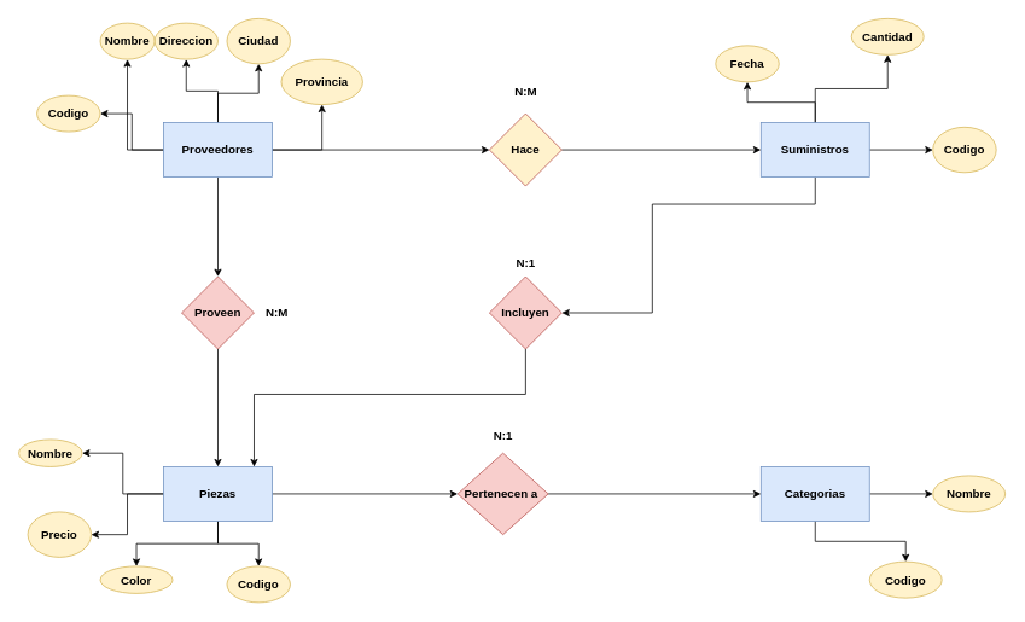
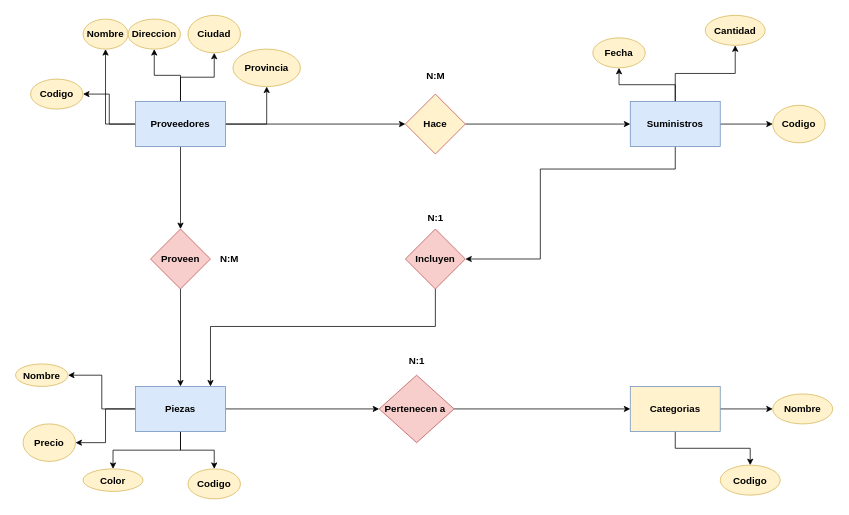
  <mxCell id="0" />
  <mxCell id="1" parent="0" />
  <mxCell id="2" value="" style="edgeStyle=orthogonalEdgeStyle;rounded=0;orthogonalLoop=1;jettySize=auto;html=1;fontSize=13;fontStyle=1" edge="1" parent="1" source="9" target="29"><mxGeometry relative="1" as="geometry" /></mxCell>
  <mxCell id="3" value="" style="edgeStyle=orthogonalEdgeStyle;rounded=0;orthogonalLoop=1;jettySize=auto;html=1;fontSize=13;fontStyle=1" edge="1" parent="1" source="9" target="28"><mxGeometry relative="1" as="geometry" /></mxCell>
  <mxCell id="4" value="" style="edgeStyle=orthogonalEdgeStyle;rounded=0;orthogonalLoop=1;jettySize=auto;html=1;fontSize=13;fontStyle=1" edge="1" parent="1" source="9" target="27"><mxGeometry relative="1" as="geometry" /></mxCell>
  <mxCell id="5" value="" style="edgeStyle=orthogonalEdgeStyle;rounded=0;orthogonalLoop=1;jettySize=auto;html=1;fontSize=13;fontStyle=1" edge="1" parent="1" source="9" target="26"><mxGeometry relative="1" as="geometry" /></mxCell>
  <mxCell id="6" value="" style="edgeStyle=orthogonalEdgeStyle;rounded=0;orthogonalLoop=1;jettySize=auto;html=1;fontSize=13;fontStyle=1" edge="1" parent="1" source="9" target="25"><mxGeometry relative="1" as="geometry" /></mxCell>
  <mxCell id="7" value="" style="edgeStyle=orthogonalEdgeStyle;rounded=0;orthogonalLoop=1;jettySize=auto;html=1;fontSize=13;fontStyle=1" edge="1" parent="1" source="9" target="39"><mxGeometry relative="1" as="geometry" /></mxCell>
  <mxCell id="8" value="" style="edgeStyle=orthogonalEdgeStyle;rounded=0;orthogonalLoop=1;jettySize=auto;html=1;fontSize=13;fontStyle=1" edge="1" parent="1" source="9" target="42"><mxGeometry relative="1" as="geometry" /></mxCell>
  <mxCell id="9" value="Proveedores" style="rounded=0;whiteSpace=wrap;html=1;fontSize=13;fontStyle=1;fillColor=#dae8fc;strokeColor=#6c8ebf;" vertex="1" parent="1"><mxGeometry x="180" y="135" width="120" height="60" as="geometry" /></mxCell>
  <mxCell id="10" value="" style="edgeStyle=orthogonalEdgeStyle;rounded=0;orthogonalLoop=1;jettySize=auto;html=1;fontSize=13;fontStyle=1" edge="1" parent="1" source="15" target="31"><mxGeometry relative="1" as="geometry" /></mxCell>
  <mxCell id="11" value="" style="edgeStyle=orthogonalEdgeStyle;rounded=0;orthogonalLoop=1;jettySize=auto;html=1;fontSize=13;fontStyle=1" edge="1" parent="1" source="15" target="30"><mxGeometry relative="1" as="geometry" /></mxCell>
  <mxCell id="12" value="" style="edgeStyle=orthogonalEdgeStyle;rounded=0;orthogonalLoop=1;jettySize=auto;html=1;fontSize=13;fontStyle=1" edge="1" parent="1" source="15" target="32"><mxGeometry relative="1" as="geometry" /></mxCell>
  <mxCell id="13" value="" style="edgeStyle=orthogonalEdgeStyle;rounded=0;orthogonalLoop=1;jettySize=auto;html=1;fontSize=13;fontStyle=1" edge="1" parent="1" source="15" target="33"><mxGeometry relative="1" as="geometry" /></mxCell>
  <mxCell id="14" value="" style="edgeStyle=orthogonalEdgeStyle;rounded=0;orthogonalLoop=1;jettySize=auto;html=1;fontSize=13;fontStyle=1" edge="1" parent="1" source="15" target="45"><mxGeometry relative="1" as="geometry" /></mxCell>
  <mxCell id="15" value="Piezas" style="rounded=0;whiteSpace=wrap;html=1;fontSize=13;fontStyle=1;fillColor=#dae8fc;strokeColor=#6c8ebf;" vertex="1" parent="1"><mxGeometry x="180" y="515" width="120" height="60" as="geometry" /></mxCell>
  <mxCell id="16" value="" style="edgeStyle=orthogonalEdgeStyle;rounded=0;orthogonalLoop=1;jettySize=auto;html=1;fontSize=13;fontStyle=1" edge="1" parent="1" source="20" target="34"><mxGeometry relative="1" as="geometry" /></mxCell>
  <mxCell id="17" value="" style="edgeStyle=orthogonalEdgeStyle;rounded=0;orthogonalLoop=1;jettySize=auto;html=1;fontSize=13;fontStyle=1" edge="1" parent="1" source="20" target="35"><mxGeometry relative="1" as="geometry" /></mxCell>
  <mxCell id="18" value="" style="edgeStyle=orthogonalEdgeStyle;rounded=0;orthogonalLoop=1;jettySize=auto;html=1;fontSize=13;fontStyle=1" edge="1" parent="1" source="20" target="36"><mxGeometry relative="1" as="geometry" /></mxCell>
  <mxCell id="19" value="" style="edgeStyle=orthogonalEdgeStyle;rounded=0;orthogonalLoop=1;jettySize=auto;html=1;fontSize=13;fontStyle=1" edge="1" parent="1" source="20" target="48"><mxGeometry relative="1" as="geometry"><Array as="points"><mxPoint x="900" y="225" /><mxPoint x="720" y="225" /><mxPoint x="720" y="345" /></Array></mxGeometry></mxCell>
  <mxCell id="20" value="Suministros" style="rounded=0;whiteSpace=wrap;html=1;fontSize=13;fontStyle=1;fillColor=#dae8fc;strokeColor=#6c8ebf;" vertex="1" parent="1"><mxGeometry x="840" y="135" width="120" height="60" as="geometry" /></mxCell>
  <mxCell id="21" value="" style="edgeStyle=orthogonalEdgeStyle;rounded=0;orthogonalLoop=1;jettySize=auto;html=1;fontSize=13;fontStyle=1" edge="1" parent="1" source="23" target="24"><mxGeometry relative="1" as="geometry" /></mxCell>
  <mxCell id="22" value="" style="edgeStyle=orthogonalEdgeStyle;rounded=0;orthogonalLoop=1;jettySize=auto;html=1;fontSize=13;fontStyle=1" edge="1" parent="1" source="23" target="37"><mxGeometry relative="1" as="geometry" /></mxCell>
- <mxCell id="23" value="Categorias" style="rounded=0;whiteSpace=wrap;html=1;fontSize=13;fontStyle=1;fillColor=#dae8fc;strokeColor=#6c8ebf;" vertex="1" parent="1"><mxGeometry x="840" y="515" width="120" height="60" as="geometry" /></mxCell>
+ <mxCell id="23" value="Categorias" style="rounded=0;whiteSpace=wrap;html=1;fontSize=13;fontStyle=1;fillColor=#fff2cc;strokeColor=#6c8ebf;" vertex="1" parent="1"><mxGeometry x="840" y="515" width="120" height="60" as="geometry" /></mxCell>
  <mxCell id="24" value="Codigo" style="ellipse;whiteSpace=wrap;html=1;fontSize=13;fontStyle=1;fillColor=#fff2cc;strokeColor=#d6b656;" vertex="1" parent="1"><mxGeometry x="960" y="620" width="80" height="40" as="geometry" /></mxCell>
  <mxCell id="25" value="Provincia" style="ellipse;whiteSpace=wrap;html=1;fontSize=13;fontStyle=1;fillColor=#fff2cc;strokeColor=#d6b656;" vertex="1" parent="1"><mxGeometry x="310" y="65" width="90" height="50" as="geometry" /></mxCell>
  <mxCell id="26" value="Ciudad" style="ellipse;whiteSpace=wrap;html=1;fontSize=13;fontStyle=1;fillColor=#fff2cc;strokeColor=#d6b656;" vertex="1" parent="1"><mxGeometry x="250" y="20" width="70" height="50" as="geometry" /></mxCell>
  <mxCell id="27" value="Direccion" style="ellipse;whiteSpace=wrap;html=1;fontSize=13;fontStyle=1;fillColor=#fff2cc;strokeColor=#d6b656;" vertex="1" parent="1"><mxGeometry x="170" y="25" width="70" height="40" as="geometry" /></mxCell>
  <mxCell id="28" value="Nombre" style="ellipse;whiteSpace=wrap;html=1;fontSize=13;fontStyle=1;fillColor=#fff2cc;strokeColor=#d6b656;" vertex="1" parent="1"><mxGeometry x="110" y="25" width="60" height="40" as="geometry" /></mxCell>
  <mxCell id="29" value="Codigo" style="ellipse;whiteSpace=wrap;html=1;fontSize=13;fontStyle=1;fillColor=#fff2cc;strokeColor=#d6b656;" vertex="1" parent="1"><mxGeometry x="40" y="105" width="70" height="40" as="geometry" /></mxCell>
  <mxCell id="30" value="Precio" style="ellipse;whiteSpace=wrap;html=1;fontSize=13;fontStyle=1;fillColor=#fff2cc;strokeColor=#d6b656;" vertex="1" parent="1"><mxGeometry x="30" y="565" width="70" height="50" as="geometry" /></mxCell>
  <mxCell id="31" value="Codigo" style="ellipse;whiteSpace=wrap;html=1;fontSize=13;fontStyle=1;fillColor=#fff2cc;strokeColor=#d6b656;" vertex="1" parent="1"><mxGeometry x="250" y="625" width="70" height="40" as="geometry" /></mxCell>
  <mxCell id="32" value="Color" style="ellipse;whiteSpace=wrap;html=1;fontSize=13;fontStyle=1;fillColor=#fff2cc;strokeColor=#d6b656;" vertex="1" parent="1"><mxGeometry x="110" y="625" width="80" height="30" as="geometry" /></mxCell>
  <mxCell id="33" value="Nombre" style="ellipse;whiteSpace=wrap;html=1;fontSize=13;fontStyle=1;fillColor=#fff2cc;strokeColor=#d6b656;" vertex="1" parent="1"><mxGeometry x="20" y="485" width="70" height="30" as="geometry" /></mxCell>
  <mxCell id="34" value="Codigo" style="ellipse;whiteSpace=wrap;html=1;fontSize=13;fontStyle=1;fillColor=#fff2cc;strokeColor=#d6b656;" vertex="1" parent="1"><mxGeometry x="1030" y="140" width="70" height="50" as="geometry" /></mxCell>
  <mxCell id="35" value="Cantidad" style="ellipse;whiteSpace=wrap;html=1;fontSize=13;fontStyle=1;fillColor=#fff2cc;strokeColor=#d6b656;" vertex="1" parent="1"><mxGeometry x="940" y="20" width="80" height="40" as="geometry" /></mxCell>
  <mxCell id="36" value="Fecha" style="ellipse;whiteSpace=wrap;html=1;fontSize=13;fontStyle=1;fillColor=#fff2cc;strokeColor=#d6b656;" vertex="1" parent="1"><mxGeometry x="790" y="50" width="70" height="40" as="geometry" /></mxCell>
  <mxCell id="37" value="Nombre" style="ellipse;whiteSpace=wrap;html=1;fontSize=13;fontStyle=1;fillColor=#fff2cc;strokeColor=#d6b656;" vertex="1" parent="1"><mxGeometry x="1030" y="525" width="80" height="40" as="geometry" /></mxCell>
  <mxCell id="38" value="" style="edgeStyle=orthogonalEdgeStyle;rounded=0;orthogonalLoop=1;jettySize=auto;html=1;fontSize=13;fontStyle=1" edge="1" parent="1" source="39" target="20"><mxGeometry relative="1" as="geometry" /></mxCell>
  <mxCell id="39" value="Hace" style="rhombus;whiteSpace=wrap;html=1;fontSize=13;fontStyle=1;fillColor=#fff2cc;strokeColor=#b85450;" vertex="1" parent="1"><mxGeometry x="540" y="125" width="80" height="80" as="geometry" /></mxCell>
  <mxCell id="40" value="N:M" style="text;html=1;align=center;verticalAlign=middle;resizable=0;points=[];autosize=1;strokeColor=none;fillColor=none;fontSize=13;fontStyle=1" vertex="1" parent="1"><mxGeometry x="555" y="85" width="50" height="30" as="geometry" /></mxCell>
  <mxCell id="41" value="" style="edgeStyle=orthogonalEdgeStyle;rounded=0;orthogonalLoop=1;jettySize=auto;html=1;fontSize=13;fontStyle=1" edge="1" parent="1" source="42" target="15"><mxGeometry relative="1" as="geometry" /></mxCell>
  <mxCell id="42" value="Proveen" style="rhombus;whiteSpace=wrap;html=1;fontSize=13;fontStyle=1;fillColor=#f8cecc;strokeColor=#b85450;" vertex="1" parent="1"><mxGeometry x="200" y="305" width="80" height="80" as="geometry" /></mxCell>
  <mxCell id="43" value="N:M" style="text;html=1;align=center;verticalAlign=middle;resizable=0;points=[];autosize=1;strokeColor=none;fillColor=none;fontSize=13;fontStyle=1" vertex="1" parent="1"><mxGeometry x="280" y="330" width="50" height="30" as="geometry" /></mxCell>
  <mxCell id="44" value="" style="edgeStyle=orthogonalEdgeStyle;rounded=0;orthogonalLoop=1;jettySize=auto;html=1;fontSize=13;fontStyle=1" edge="1" parent="1" source="45" target="23"><mxGeometry relative="1" as="geometry" /></mxCell>
  <mxCell id="45" value="Pertenecen a&amp;nbsp;" style="rhombus;whiteSpace=wrap;html=1;fontSize=13;fontStyle=1;fillColor=#f8cecc;strokeColor=#b85450;" vertex="1" parent="1"><mxGeometry x="505" y="500" width="100" height="90" as="geometry" /></mxCell>
  <mxCell id="46" value="N:1" style="text;html=1;align=center;verticalAlign=middle;resizable=0;points=[];autosize=1;strokeColor=none;fillColor=none;fontSize=13;fontStyle=1" vertex="1" parent="1"><mxGeometry x="535" y="465" width="40" height="30" as="geometry" /></mxCell>
  <mxCell id="47" value="" style="edgeStyle=orthogonalEdgeStyle;rounded=0;orthogonalLoop=1;jettySize=auto;html=1;fontSize=13;fontStyle=1" edge="1" parent="1" source="48" target="15"><mxGeometry relative="1" as="geometry"><Array as="points"><mxPoint x="280" y="435" /></Array></mxGeometry></mxCell>
  <mxCell id="48" value="Incluyen" style="rhombus;whiteSpace=wrap;html=1;fontSize=13;fontStyle=1;fillColor=#f8cecc;strokeColor=#b85450;" vertex="1" parent="1"><mxGeometry x="540" y="305" width="80" height="80" as="geometry" /></mxCell>
  <mxCell id="49" value="N:1" style="text;html=1;align=center;verticalAlign=middle;resizable=0;points=[];autosize=1;strokeColor=none;fillColor=none;fontSize=13;fontStyle=1" vertex="1" parent="1"><mxGeometry x="560" y="275" width="40" height="30" as="geometry" /></mxCell>
